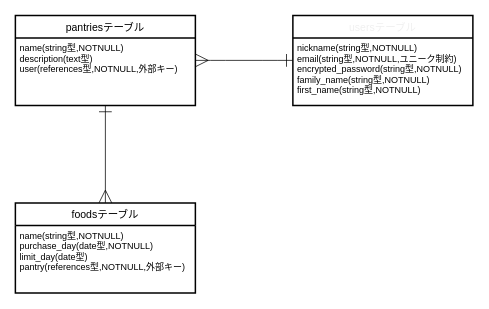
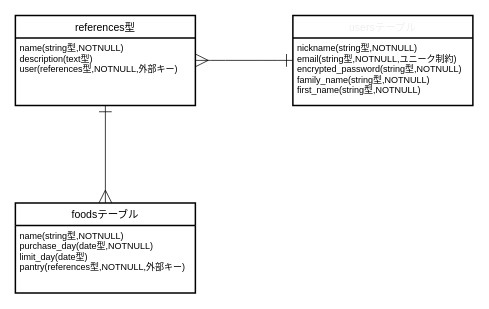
  <mxCell id="0" />
  <mxCell id="1" parent="0" />
- <mxCell id="2" value="pantriesテーブル" style="swimlane;childLayout=stackLayout;horizontal=1;startSize=30;horizontalStack=0;rounded=0;fontSize=14;fontStyle=0;strokeWidth=2;resizeParent=0;resizeLast=1;shadow=0;align=center;" vertex="1" parent="1"><mxGeometry x="20" y="20" width="240" height="120" as="geometry" /></mxCell>
+ <mxCell id="2" value="references型" style="swimlane;childLayout=stackLayout;horizontal=1;startSize=30;horizontalStack=0;rounded=0;fontSize=14;fontStyle=0;strokeWidth=2;resizeParent=0;resizeLast=1;shadow=0;align=center;" vertex="1" parent="1"><mxGeometry x="20" y="20" width="240" height="120" as="geometry" /></mxCell>
  <mxCell id="3" value="name(string型,NOTNULL)&#10;description(text型)&#10;user(references型,NOTNULL,外部キー)" style="align=left;strokeColor=none;fillColor=none;spacingLeft=4;fontSize=12;verticalAlign=top;resizable=0;rotatable=0;part=1;rounded=0;" vertex="1" parent="2"><mxGeometry y="30" width="240" height="90" as="geometry" /></mxCell>
  <mxCell id="4" style="edgeStyle=none;html=1;fontColor=none;startArrow=ERmany;startFill=0;endArrow=ERone;endFill=0;startSize=10;endSize=10;sourcePerimeterSpacing=0;targetPerimeterSpacing=0;strokeWidth=1;" edge="1" parent="1" source="5"><mxGeometry relative="1" as="geometry"><mxPoint x="130" y="270" as="targetPoint" /></mxGeometry></mxCell>
  <mxCell id="5" value="foodsテーブル" style="swimlane;childLayout=stackLayout;horizontal=1;startSize=30;horizontalStack=0;rounded=0;fontSize=14;fontStyle=0;strokeWidth=2;resizeParent=0;resizeLast=1;shadow=0;align=center;" vertex="1" parent="1"><mxGeometry x="20" y="270" width="240" height="120" as="geometry" /></mxCell>
  <mxCell id="6" value="name(string型,NOTNULL)&#10;purchase_day(date型,NOTNULL)&#10;limit_day(date型)&#10;pantry(references型,NOTNULL,外部キー)" style="align=left;strokeColor=none;fillColor=none;spacingLeft=4;fontSize=12;verticalAlign=top;resizable=0;rotatable=0;part=1;rounded=0;" vertex="1" parent="5"><mxGeometry y="30" width="240" height="90" as="geometry" /></mxCell>
  <mxCell id="7" value="usersテーブル" style="swimlane;childLayout=stackLayout;horizontal=1;startSize=30;horizontalStack=0;rounded=0;fontSize=14;fontStyle=0;strokeWidth=2;resizeParent=0;resizeLast=1;shadow=0;align=center;gradientColor=none;fontColor=#F0F0F0;strokeColor=default;perimeterSpacing=0;sketch=0;glass=0;swimlaneFillColor=none;" vertex="1" parent="1"><mxGeometry x="390" y="20" width="240" height="120" as="geometry"><mxRectangle x="460" y="90" width="50" height="40" as="alternateBounds" /></mxGeometry></mxCell>
  <mxCell id="8" value="nickname(string型,NOTNULL)&#10;email(string型,NOTNULL,ユニーク制約)&#10;encrypted_password(string型,NOTNULL)&#10;family_name(string型,NOTNULL)&#10;first_name(string型,NOTNULL)" style="align=left;strokeColor=none;fillColor=none;spacingLeft=4;fontSize=12;verticalAlign=top;resizable=0;rotatable=0;part=1;rounded=0;" vertex="1" parent="7"><mxGeometry y="30" width="240" height="90" as="geometry" /></mxCell>
  <mxCell id="9" value="" style="edgeStyle=entityRelationEdgeStyle;fontSize=12;html=1;endArrow=ERone;fontColor=none;startArrow=ERmany;startFill=0;entryX=0;entryY=0.5;entryDx=0;entryDy=0;endFill=0;strokeWidth=1;targetPerimeterSpacing=0;sourcePerimeterSpacing=0;endSize=15;startSize=15;" edge="1" parent="1" target="7"><mxGeometry width="100" height="100" relative="1" as="geometry"><mxPoint x="260" y="80" as="sourcePoint" /><mxPoint x="360" y="-20" as="targetPoint" /></mxGeometry></mxCell>
  <mxCell id="10" style="edgeStyle=none;html=1;fontColor=none;startArrow=ERmany;startFill=0;endArrow=ERone;endFill=0;startSize=15;endSize=15;sourcePerimeterSpacing=0;targetPerimeterSpacing=0;strokeWidth=1;entryX=0.5;entryY=1;entryDx=0;entryDy=0;" edge="1" parent="1" target="3"><mxGeometry relative="1" as="geometry"><mxPoint x="140" y="150" as="targetPoint" /><mxPoint x="140" y="270" as="sourcePoint" /></mxGeometry></mxCell>
